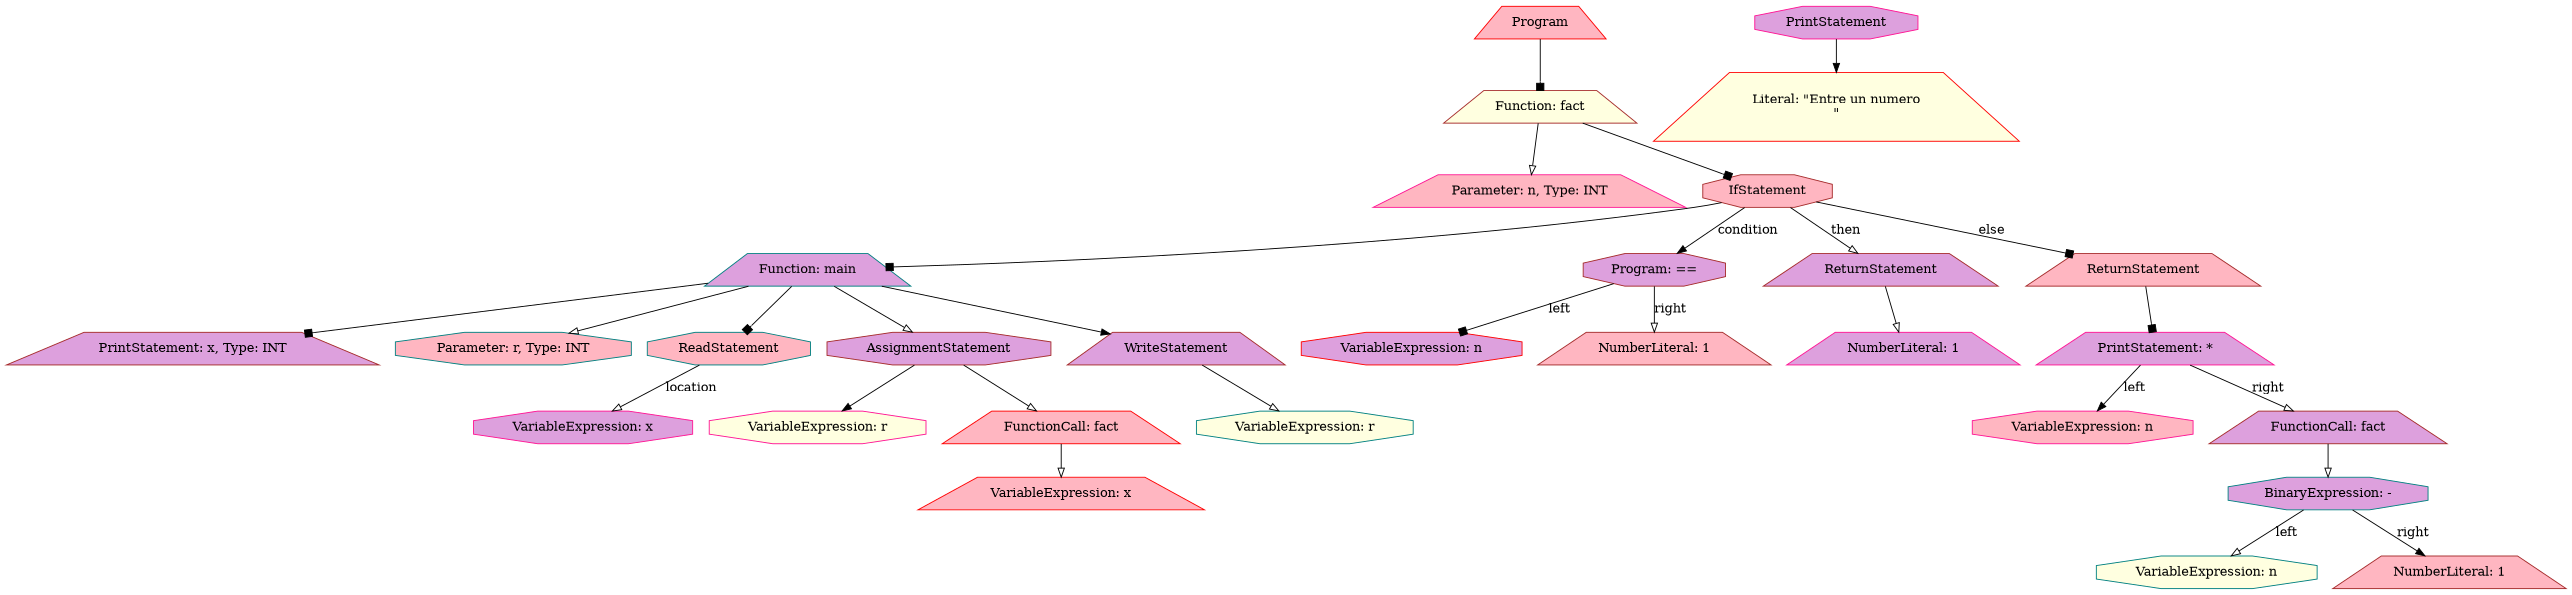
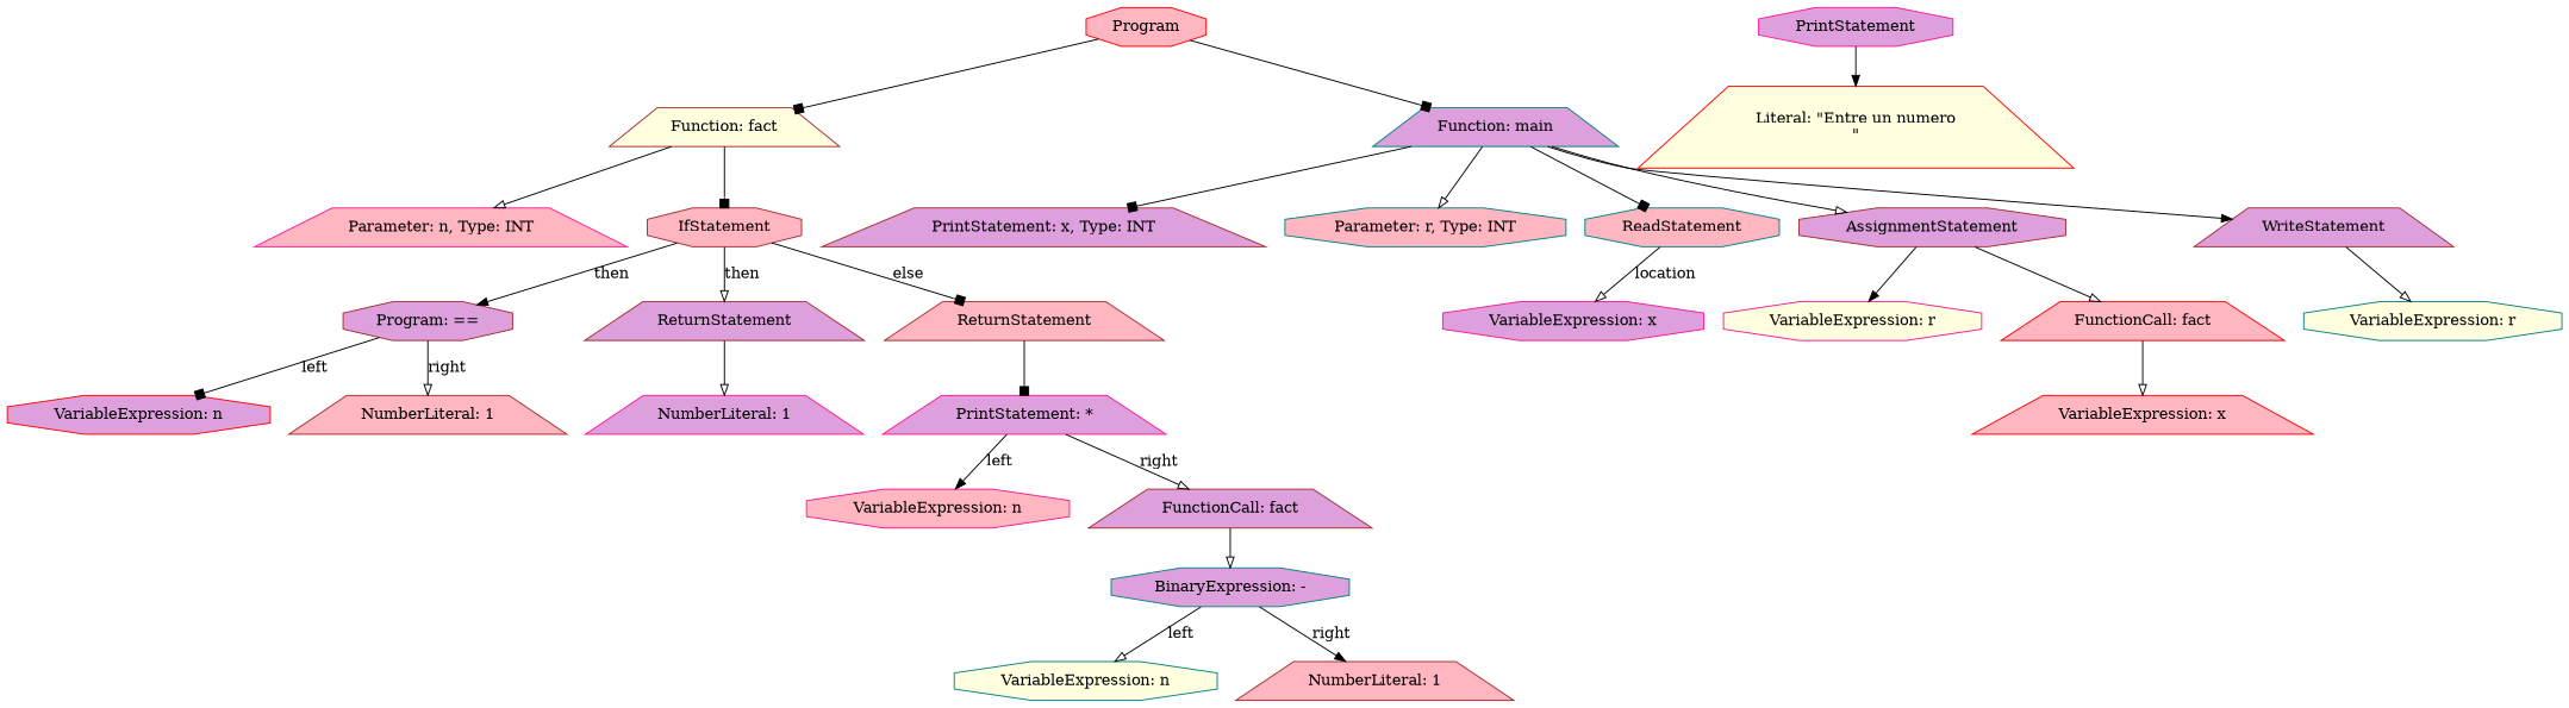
  digraph {
    node [color=brown fillcolor=plum shape=trapezium style=filled]
    edge [arrowhead=onormal]
-   n1 [color=red fillcolor=lightpink label=Program]
+   n1 [color=red fillcolor=lightpink label=Program shape=octagon]
    n2 [fillcolor=lightyellow label="Function: fact"]
    n3 [color=teal label="Function: main"]
    n4 [color=deeppink fillcolor=lightpink label="Parameter: n, Type: INT"]
    n5 [fillcolor=lightpink label=IfStatement shape=octagon]
    n6 [label="PrintStatement: x, Type: INT"]
    n7 [color=teal fillcolor=lightpink label="Parameter: r, Type: INT" shape=octagon]
    n8 [color=teal fillcolor=lightpink label=ReadStatement shape=octagon]
    n9 [label=AssignmentStatement shape=octagon]
    n10 [label=WriteStatement]
    n11 [label="Program: ==" shape=octagon]
    n12 [label=ReturnStatement]
    n13 [fillcolor=lightpink label=ReturnStatement]
    n14 [color=red label="VariableExpression: n" shape=octagon]
    n15 [fillcolor=lightpink label="NumberLiteral: 1"]
    n16 [color=deeppink label="NumberLiteral: 1"]
    n17 [color=deeppink label="PrintStatement: *"]
    n18 [color=deeppink fillcolor=lightpink label="VariableExpression: n" shape=octagon]
    n19 [label="FunctionCall: fact"]
    n20 [color=teal label="BinaryExpression: -" shape=octagon]
    n21 [color=teal fillcolor=lightyellow label="VariableExpression: n" shape=octagon]
    n22 [fillcolor=lightpink label="NumberLiteral: 1"]
    n23 [color=deeppink label=PrintStatement shape=octagon]
    n24 [color=red fillcolor=lightyellow label="Literal: \"Entre un numero\n\""]
    n25 [color=deeppink label="VariableExpression: x" shape=octagon]
    n26 [color=deeppink fillcolor=lightyellow label="VariableExpression: r" shape=octagon]
    n27 [color=red fillcolor=lightpink label="FunctionCall: fact"]
    n28 [color=teal fillcolor=lightyellow label="VariableExpression: r" shape=octagon]
    n29 [color=red fillcolor=lightpink label="VariableExpression: x"]
    n1 -> n2 [arrowhead=box]
-   n5 -> n3 [arrowhead=box]
+   n1 -> n3 [arrowhead=box]
    n2 -> n4
    n2 -> n5 [arrowhead=box]
    n3 -> n6 [arrowhead=box]
    n3 -> n7
    n3 -> n8 [arrowhead=box]
    n3 -> n9
    n3 -> n10 [arrowhead=normal]
-   n5 -> n11 [arrowhead=normal label=condition]
+   n5 -> n11 [arrowhead=normal label=then]
    n5 -> n12 [label=then]
    n5 -> n13 [arrowhead=box label=else]
    n8 -> n25 [label=location]
    n9 -> n26 [arrowhead=normal]
    n9 -> n27
    n10 -> n28
    n11 -> n14 [arrowhead=box label=left]
    n11 -> n15 [label=right]
    n12 -> n16
    n13 -> n17 [arrowhead=box]
    n17 -> n18 [arrowhead=normal label=left]
    n17 -> n19 [label=right]
    n19 -> n20
    n20 -> n21 [label=left]
    n20 -> n22 [arrowhead=normal label=right]
    n23 -> n24 [arrowhead=normal]
    n27 -> n29
  }
